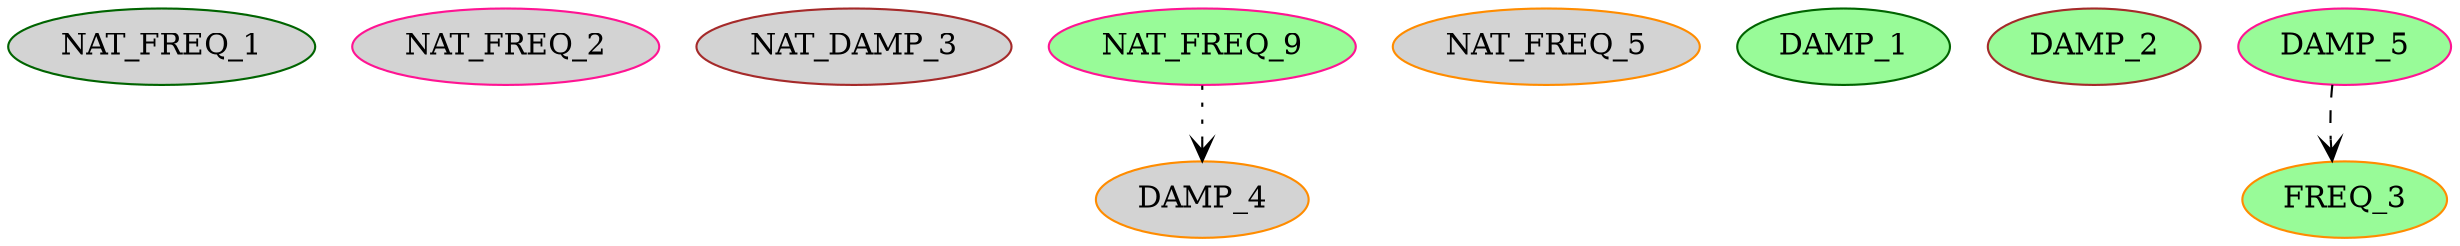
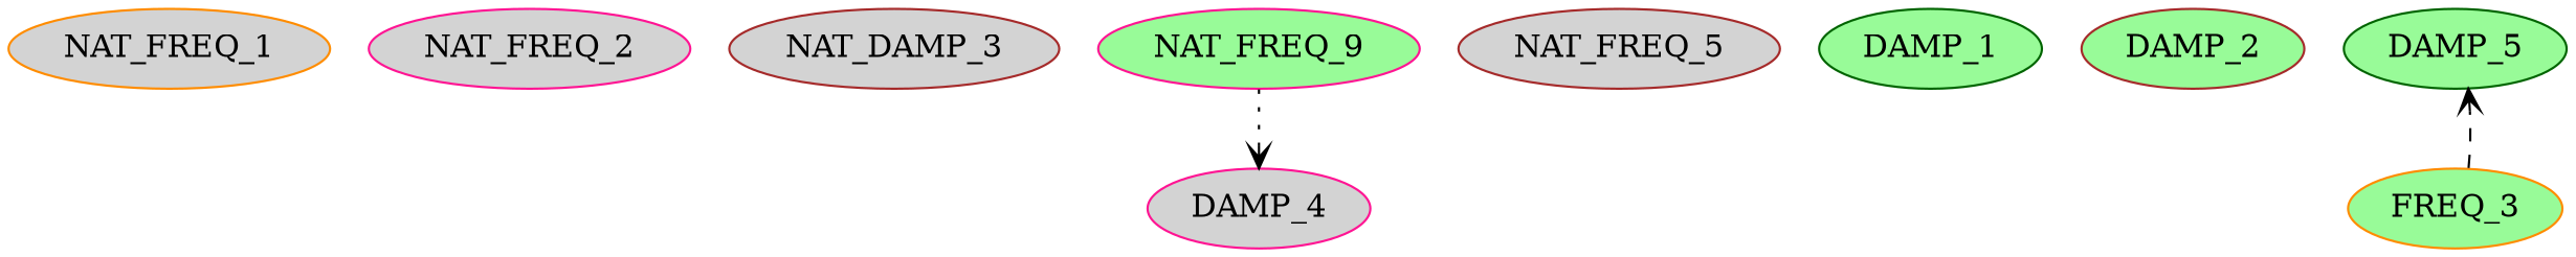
  strict digraph {
    node [color=darkgreen fillcolor=lightgrey style=filled]
    edge [arrowhead=vee color=black]
-   NAT_FREQ_1
+   NAT_FREQ_1 [color=darkorange]
    NAT_FREQ_2 [color=deeppink]
    n3 [color=brown label=NAT_DAMP_3]
-   DAMP_4 [color=darkorange]
+   DAMP_4 [color=deeppink]
    n5 [color=deeppink fillcolor=palegreen label=NAT_FREQ_9]
-   NAT_FREQ_5 [color=darkorange]
+   NAT_FREQ_5 [color=brown]
    DAMP_1 [fillcolor=palegreen]
    DAMP_2 [color=brown fillcolor=palegreen]
-   DAMP_5 [color=deeppink fillcolor=palegreen]
+   DAMP_5 [fillcolor=palegreen]
    n10 [color=darkorange fillcolor=palegreen label=FREQ_3]
    n5 -> DAMP_4 [style=dotted]
-   DAMP_5 -> n10 [style=dashed]
+   n10 -> DAMP_5 [style=dashed]
  }
